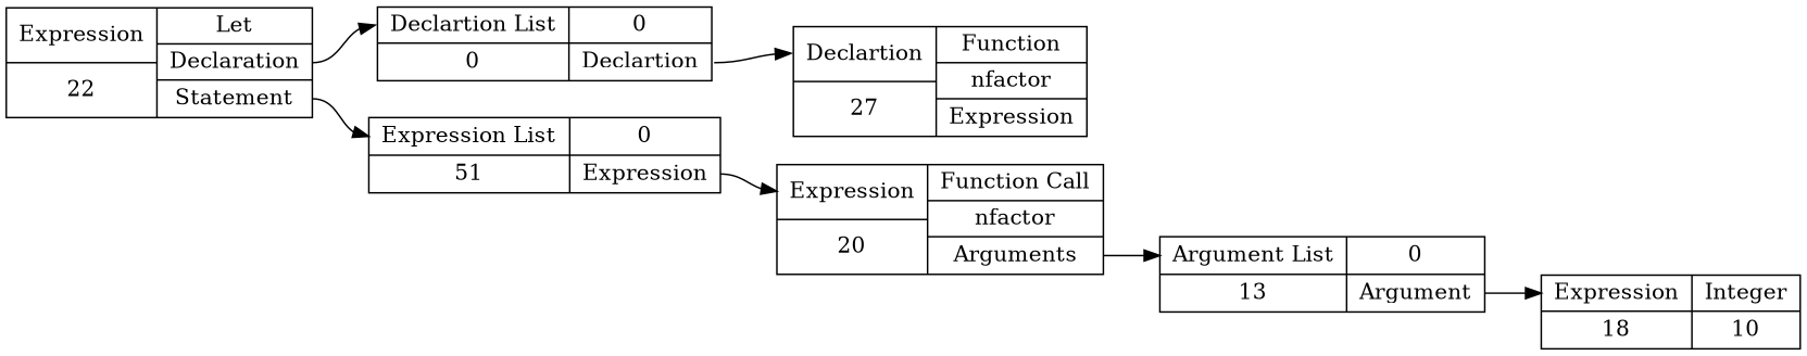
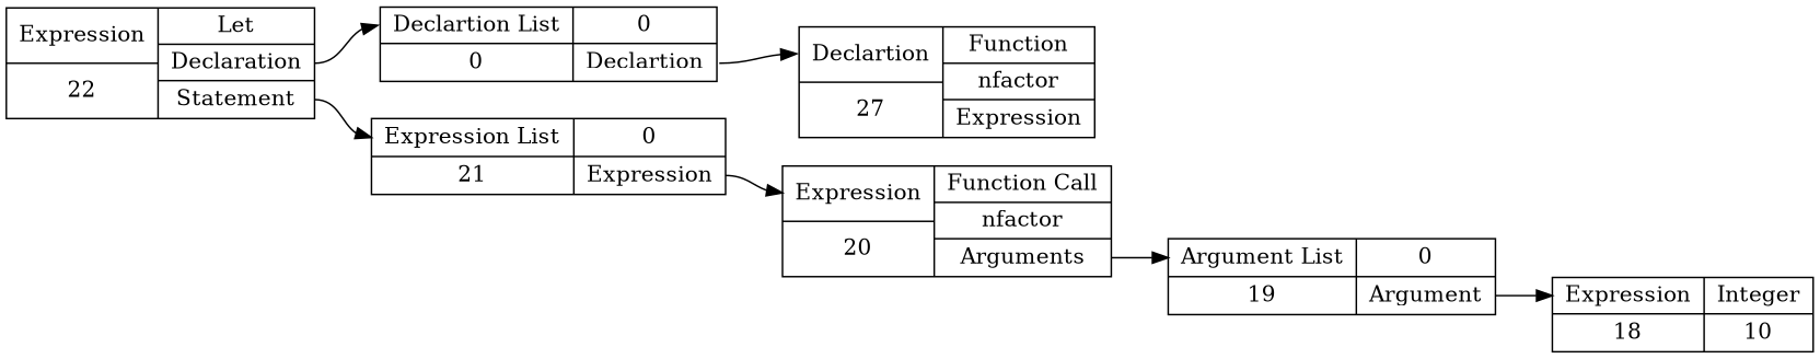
  digraph {
    rankdir=LR
    node [shape=record]
    edge [headport=ptr tailport=pos0]
    n1 [label="{ { <ptr> Expression | 22 } |{ Let | <dec> Declaration | <stmt> Statement } } "]
    n2 [label="{ { <ptr> Declartion List | 0 } | { 0 | <pos0> Declartion } }"]
-   n3 [label="{ { <ptr> Expression List | 51 } | { 0 | <pos0> Expression } }"]
+   n3 [label="{ { <ptr> Expression List | 21 } | { 0 | <pos0> Expression } }"]
    n4 [label="{ { <ptr> Declartion | 27 } | {Function | nfactor | <exp> Expression } }"]
    n5 [label="{ { <ptr> Expression | 20 } |{ Function Call | nfactor | <argpos> Arguments} }"]
-   n6 [label="{ { <ptr> Argument List | 13 } | { 0 | <pos0> Argument } }"]
+   n6 [label="{ { <ptr> Argument List | 19 } | { 0 | <pos0> Argument } }"]
    n7 [label="{ { <ptr> Expression | 18 } |{ Integer | 10 } }"]
    n1 -> n2 [tailport=dec]
    n1 -> n3 [tailport=stmt]
    n2 -> n4
    n3 -> n5
    n5 -> n6 [tailport=argpos]
    n6 -> n7
  }
